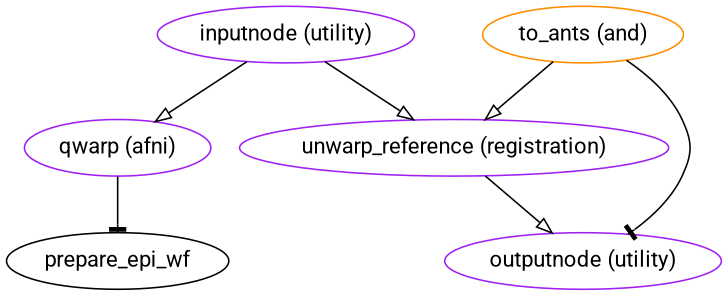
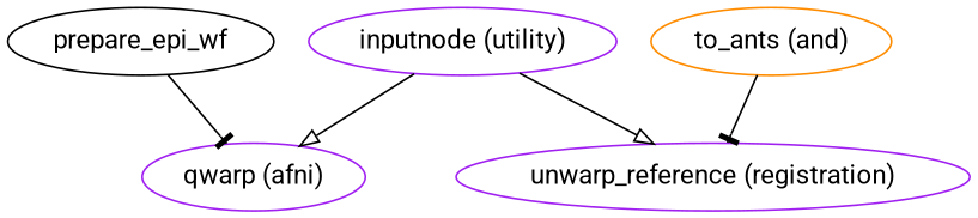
  strict digraph {
    fontname=Roboto
    node [color=purple fontname=Roboto]
    edge [arrowhead=onormal fontname=Roboto]
    "inputnode (utility)"
    "qwarp (afni)"
    "unwarp_reference (registration)"
    prepare_epi_wf [color=black]
-   "outputnode (utility)"
    n6 [color=darkorange label="to_ants (and)"]
    "inputnode (utility)" -> "qwarp (afni)"
    "inputnode (utility)" -> "unwarp_reference (registration)"
-   "unwarp_reference (registration)" -> "outputnode (utility)"
-   "qwarp (afni)" -> prepare_epi_wf [arrowhead=tee]
-   n6 -> "unwarp_reference (registration)"
-   n6 -> "outputnode (utility)" [arrowhead=tee]
+   prepare_epi_wf -> "qwarp (afni)" [arrowhead=tee]
+   n6 -> "unwarp_reference (registration)" [arrowhead=tee]
  }
